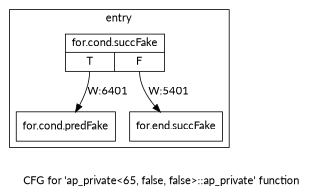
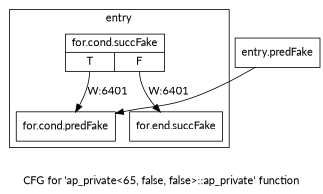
  digraph {
    fontname=Lato
    label="CFG for 'ap_private\<65, false, false\>::ap_private' function"
    node [filename="/tools/Xilinx/Vitis_HLS/2022.1/include/etc/ap_private.h" fontname=Lato linenumber=3475 shape=record]
    edge [execusionnum=6400 filename="/tools/Xilinx/Vitis_HLS/2022.1/include/etc/ap_private.h" fontname=Lato]
    n1 [label="{for.cond.predFake}"]
    n2 [label="{for.cond.succFake|{<s0>T|<s1>F}}"]
    n3 [label="{for.end.succFake}" linenumber=3479]
+   n4 [label="{entry.predFake}" filename="" linenumber=""]
    subgraph cluster_1 {
      invocationtime=6400
      label=entry
      tripcount=12800
      n1
      n2
      n3
    }
    n2 -> n1 [execusionnum=12800 label="W:6401" tailport=s0]
-   n2 -> n3 [label="W:5401" tailport=s1]
+   n2 -> n3 [label="W:6401" tailport=s1]
+   n4 -> n1
  }
